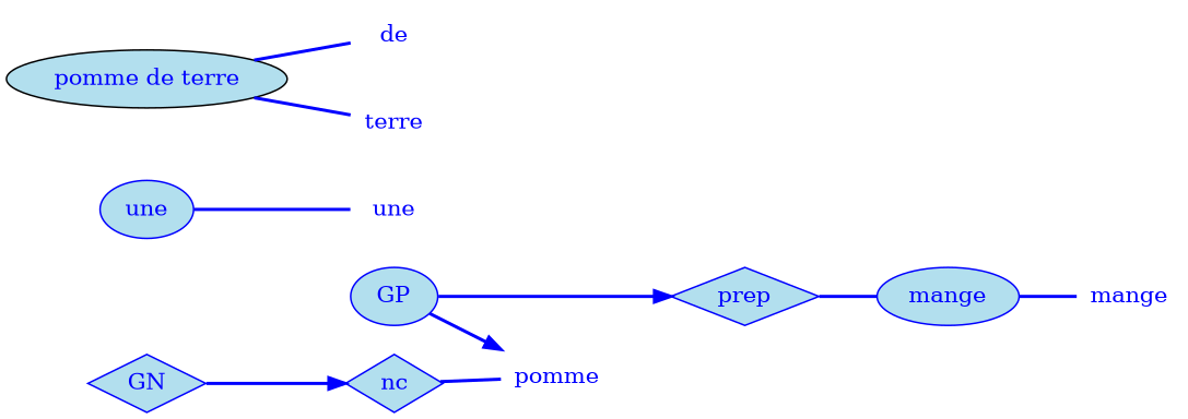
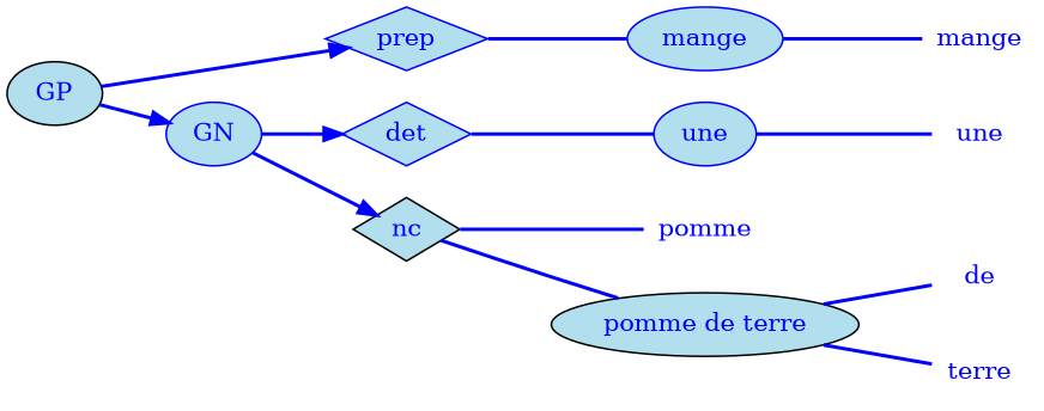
  digraph {
    rankdir=LR
    node [fillcolor=lightblue2 fontcolor=blue shape=plaintext color=blue style=filled]
    edge [arrowhead=none color=blue fontcolor=blue minlen=1 style=bold]
    n1 [height=0.50 label=mange width=0.86 color="" style=""]
    n2 [height=0.50 label=mange shape=ellipse width=1.22]
    n3 [height=0.50 label=prep shape=diamond width=0.89]
    n4 [height=0.50 label=une width=0.75 color="" style=""]
    n5 [height=0.50 label=une shape=ellipse width=0.81]
+   n6 [height=0.50 label=det shape=diamond width=0.75]
    n7 [height=0.50 label=pomme width=0.92 color="" style=""]
    n8 [height=0.50 label=de width=0.75 color="" style=""]
    n9 [height=0.50 label=terre width=0.75 color="" style=""]
    n10 [color=black height=0.50 label="pomme de terre" shape=ellipse width=2.42]
-   n11 [height=0.50 label=nc shape=diamond width=0.75]
-   n12 [arrowhead=doubleoctagon height=0.50 label=GN width=0.75 shape=diamond]
-   n13 [arrowhead=doubleoctagon height=0.50 label=GP width=0.75 shape=""]
+   n11 [color=black height=0.50 label=nc shape=diamond width=0.75]
+   n12 [arrowhead=doubleoctagon height=0.50 label=GN width=0.75 shape=""]
+   n13 [arrowhead=doubleoctagon color=black height=0.50 label=GP width=0.75 shape=""]
    n2 -> n1
    n3 -> n2
    n5 -> n4
+   n6 -> n5
    n10 -> n8
    n10 -> n9
    n11 -> n7
+   n11 -> n10
+   n12 -> n6 [shape=normal arrowhead=""]
    n12 -> n11 [shape=normal arrowhead=""]
    n13 -> n3 [minlen=2 shape=normal arrowhead=""]
-   n13 -> n7 [shape=normal arrowhead=""]
+   n13 -> n12 [shape=normal arrowhead=""]
  }
